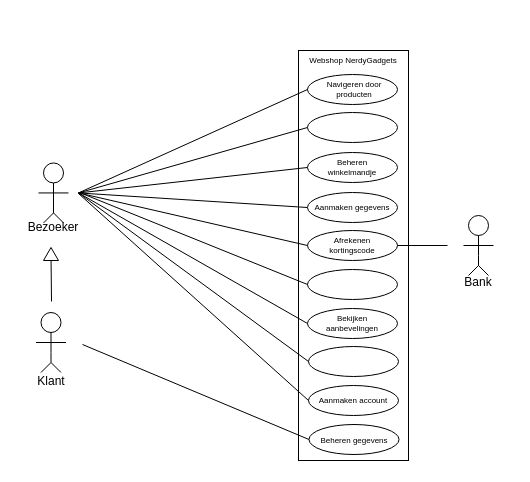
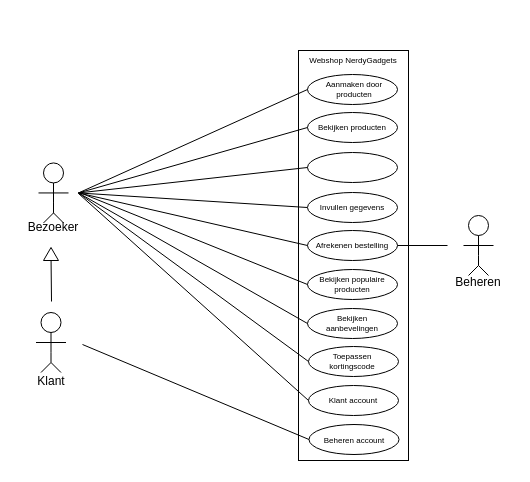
  <mxCell id="0" />
  <mxCell id="1" parent="0" />
  <mxCell id="2" style="edgeStyle=orthogonalEdgeStyle;rounded=0;orthogonalLoop=1;jettySize=auto;html=1;exitX=0.5;exitY=1;exitDx=0;exitDy=0;" edge="1" parent="1" source="3"><mxGeometry relative="1" as="geometry"><mxPoint x="353" y="459.2" as="targetPoint" /></mxGeometry></mxCell>
  <mxCell id="3" value="" style="rounded=0;whiteSpace=wrap;html=1;" parent="1" vertex="1"><mxGeometry x="298" y="50" width="110" height="410" as="geometry" /></mxCell>
  <mxCell id="4" value="" style="ellipse;whiteSpace=wrap;html=1;" parent="1" vertex="1"><mxGeometry x="307" y="112" width="90" height="30" as="geometry" /></mxCell>
  <mxCell id="5" value="Webshop NerdyGadgets" style="text;html=1;strokeColor=none;fillColor=none;align=center;verticalAlign=middle;whiteSpace=wrap;rounded=0;fontSize=8;" parent="1" vertex="1"><mxGeometry x="278" y="20" width="150" height="80" as="geometry" /></mxCell>
+ <mxCell id="6" value="Bekijken producten" style="text;html=1;strokeColor=none;fillColor=none;align=center;verticalAlign=middle;whiteSpace=wrap;rounded=0;fontSize=8;" parent="1" vertex="1"><mxGeometry x="312" y="112" width="80" height="30" as="geometry" /></mxCell>
  <mxCell id="7" value="" style="ellipse;whiteSpace=wrap;html=1;" parent="1" vertex="1"><mxGeometry x="307" y="74" width="90" height="30" as="geometry" /></mxCell>
- <mxCell id="8" value="Navigeren door producten" style="text;html=1;strokeColor=none;fillColor=none;align=center;verticalAlign=middle;whiteSpace=wrap;rounded=0;fontSize=8;" parent="1" vertex="1"><mxGeometry x="313.5" y="74" width="80" height="30" as="geometry" /></mxCell>
+ <mxCell id="8" value="Aanmaken door producten" style="text;html=1;strokeColor=none;fillColor=none;align=center;verticalAlign=middle;whiteSpace=wrap;rounded=0;fontSize=8;" parent="1" vertex="1"><mxGeometry x="313.5" y="74" width="80" height="30" as="geometry" /></mxCell>
  <mxCell id="9" value="" style="ellipse;whiteSpace=wrap;html=1;" parent="1" vertex="1"><mxGeometry x="307" y="152" width="90" height="30" as="geometry" /></mxCell>
  <mxCell id="10" value="" style="ellipse;whiteSpace=wrap;html=1;" parent="1" vertex="1"><mxGeometry x="307" y="308" width="90" height="30" as="geometry" /></mxCell>
- <mxCell id="11" value="Beheren winkelmandje" style="text;html=1;strokeColor=none;fillColor=none;align=center;verticalAlign=middle;whiteSpace=wrap;rounded=0;fontSize=8;" parent="1" vertex="1"><mxGeometry x="312" y="152.45" width="80" height="30" as="geometry" /></mxCell>
  <mxCell id="12" value="Bekijken aanbevelingen" style="text;html=1;strokeColor=none;fillColor=none;align=center;verticalAlign=middle;whiteSpace=wrap;rounded=0;fontSize=8;" parent="1" vertex="1"><mxGeometry x="312" y="308" width="80" height="30" as="geometry" /></mxCell>
  <mxCell id="13" value="" style="ellipse;whiteSpace=wrap;html=1;" parent="1" vertex="1"><mxGeometry x="308" y="385" width="90" height="30" as="geometry" /></mxCell>
- <mxCell id="14" value="&lt;div&gt;Aanmaken account&lt;br&gt;&lt;/div&gt;" style="text;html=1;strokeColor=none;fillColor=none;align=center;verticalAlign=middle;whiteSpace=wrap;rounded=0;fontSize=8;" parent="1" vertex="1"><mxGeometry x="313" y="385" width="80" height="30" as="geometry" /></mxCell>
+ <mxCell id="14" value="&lt;div&gt;Klant account&lt;br&gt;&lt;/div&gt;" style="text;html=1;strokeColor=none;fillColor=none;align=center;verticalAlign=middle;whiteSpace=wrap;rounded=0;fontSize=8;" parent="1" vertex="1"><mxGeometry x="313" y="385" width="80" height="30" as="geometry" /></mxCell>
  <mxCell id="15" value="" style="ellipse;whiteSpace=wrap;html=1;aspect=fixed;" parent="1" vertex="1"><mxGeometry x="468" y="215" width="20" height="20" as="geometry" /></mxCell>
  <mxCell id="16" value="" style="endArrow=none;html=1;rounded=0;entryX=0.5;entryY=1;entryDx=0;entryDy=0;" parent="1" target="15" edge="1"><mxGeometry width="50" height="50" relative="1" as="geometry"><mxPoint x="478" y="265" as="sourcePoint" /><mxPoint x="518" y="265" as="targetPoint" /><Array as="points"><mxPoint x="478" y="255" /></Array></mxGeometry></mxCell>
  <mxCell id="17" value="" style="endArrow=none;html=1;rounded=0;" parent="1" edge="1"><mxGeometry width="50" height="50" relative="1" as="geometry"><mxPoint x="463" y="245" as="sourcePoint" /><mxPoint x="493" y="245" as="targetPoint" /><Array as="points" /></mxGeometry></mxCell>
  <mxCell id="18" value="" style="endArrow=none;html=1;rounded=0;" parent="1" edge="1"><mxGeometry width="50" height="50" relative="1" as="geometry"><mxPoint x="468" y="275" as="sourcePoint" /><mxPoint x="488" y="275" as="targetPoint" /><Array as="points"><mxPoint x="478" y="265" /></Array></mxGeometry></mxCell>
  <mxCell id="19" value="" style="ellipse;whiteSpace=wrap;html=1;" parent="1" vertex="1"><mxGeometry x="308" y="346" width="90" height="30" as="geometry" /></mxCell>
+ <mxCell id="20" value="Toepassen kortingscode" style="text;html=1;strokeColor=none;fillColor=none;align=center;verticalAlign=middle;whiteSpace=wrap;rounded=0;fontSize=8;" parent="1" vertex="1"><mxGeometry x="312" y="346" width="80" height="30" as="geometry" /></mxCell>
  <mxCell id="21" value="" style="ellipse;whiteSpace=wrap;html=1;" parent="1" vertex="1"><mxGeometry x="307" y="230" width="90" height="30" as="geometry" /></mxCell>
- <mxCell id="22" value="Afrekenen kortingscode" style="text;html=1;strokeColor=none;fillColor=none;align=center;verticalAlign=middle;whiteSpace=wrap;rounded=0;fontSize=8;" parent="1" vertex="1"><mxGeometry x="312" y="230" width="80" height="30" as="geometry" /></mxCell>
+ <mxCell id="22" value="Afrekenen bestelling" style="text;html=1;strokeColor=none;fillColor=none;align=center;verticalAlign=middle;whiteSpace=wrap;rounded=0;fontSize=8;" parent="1" vertex="1"><mxGeometry x="312" y="230" width="80" height="30" as="geometry" /></mxCell>
  <mxCell id="23" style="edgeStyle=orthogonalEdgeStyle;rounded=0;orthogonalLoop=1;jettySize=auto;html=1;exitX=0.5;exitY=1;exitDx=0;exitDy=0;" edge="1" parent="1" source="3" target="3"><mxGeometry relative="1" as="geometry" /></mxCell>
- <mxCell id="24" value="Bank" style="text;html=1;strokeColor=none;fillColor=none;align=center;verticalAlign=middle;whiteSpace=wrap;rounded=0;" vertex="1" parent="1"><mxGeometry x="448" y="267" width="60" height="30" as="geometry" /></mxCell>
+ <mxCell id="24" value="Beheren" style="text;html=1;strokeColor=none;fillColor=none;align=center;verticalAlign=middle;whiteSpace=wrap;rounded=0;" vertex="1" parent="1"><mxGeometry x="448" y="267" width="60" height="30" as="geometry" /></mxCell>
  <mxCell id="25" value="" style="endArrow=none;html=1;rounded=0;exitX=1;exitY=0.5;exitDx=0;exitDy=0;" edge="1" parent="1" source="21"><mxGeometry width="50" height="50" relative="1" as="geometry"><mxPoint x="397" y="207" as="sourcePoint" /><mxPoint x="447" y="245" as="targetPoint" /><Array as="points" /></mxGeometry></mxCell>
  <mxCell id="26" value="" style="ellipse;whiteSpace=wrap;html=1;aspect=fixed;" vertex="1" parent="1"><mxGeometry x="43" y="162.45" width="20" height="20" as="geometry" /></mxCell>
  <mxCell id="27" value="" style="endArrow=none;html=1;rounded=0;entryX=0.5;entryY=1;entryDx=0;entryDy=0;" edge="1" parent="1" target="26"><mxGeometry width="50" height="50" relative="1" as="geometry"><mxPoint x="53" y="212.45" as="sourcePoint" /><mxPoint x="93" y="212.45" as="targetPoint" /><Array as="points"><mxPoint x="53" y="202.45" /></Array></mxGeometry></mxCell>
  <mxCell id="28" value="" style="endArrow=none;html=1;rounded=0;" edge="1" parent="1"><mxGeometry width="50" height="50" relative="1" as="geometry"><mxPoint x="38" y="192.45" as="sourcePoint" /><mxPoint x="68" y="192.45" as="targetPoint" /><Array as="points" /></mxGeometry></mxCell>
  <mxCell id="29" value="" style="endArrow=none;html=1;rounded=0;" edge="1" parent="1"><mxGeometry width="50" height="50" relative="1" as="geometry"><mxPoint x="43" y="222.45" as="sourcePoint" /><mxPoint x="63" y="222.45" as="targetPoint" /><Array as="points"><mxPoint x="53" y="212.45" /></Array></mxGeometry></mxCell>
  <mxCell id="30" value="" style="ellipse;whiteSpace=wrap;html=1;aspect=fixed;" vertex="1" parent="1"><mxGeometry x="40.5" y="312" width="20" height="20" as="geometry" /></mxCell>
  <mxCell id="31" value="" style="endArrow=none;html=1;rounded=0;entryX=0.5;entryY=1;entryDx=0;entryDy=0;" edge="1" parent="1" target="30"><mxGeometry width="50" height="50" relative="1" as="geometry"><mxPoint x="50.5" y="362" as="sourcePoint" /><mxPoint x="90.5" y="362" as="targetPoint" /><Array as="points"><mxPoint x="50.5" y="352" /></Array></mxGeometry></mxCell>
  <mxCell id="32" value="" style="endArrow=none;html=1;rounded=0;" edge="1" parent="1"><mxGeometry width="50" height="50" relative="1" as="geometry"><mxPoint x="35.5" y="342" as="sourcePoint" /><mxPoint x="65.5" y="342" as="targetPoint" /><Array as="points" /></mxGeometry></mxCell>
  <mxCell id="33" value="" style="endArrow=none;html=1;rounded=0;" edge="1" parent="1"><mxGeometry width="50" height="50" relative="1" as="geometry"><mxPoint x="40.5" y="372" as="sourcePoint" /><mxPoint x="60.5" y="372" as="targetPoint" /><Array as="points"><mxPoint x="50.5" y="362" /></Array></mxGeometry></mxCell>
  <mxCell id="34" value="" style="endArrow=none;html=1;rounded=0;entryX=0;entryY=0.5;entryDx=0;entryDy=0;" edge="1" parent="1" target="19"><mxGeometry width="50" height="50" relative="1" as="geometry"><mxPoint x="78" y="192.45" as="sourcePoint" /><mxPoint x="218" y="112.45" as="targetPoint" /></mxGeometry></mxCell>
  <mxCell id="35" value="" style="endArrow=none;html=1;rounded=0;entryX=0;entryY=0.5;entryDx=0;entryDy=0;" edge="1" parent="1" target="7"><mxGeometry width="50" height="50" relative="1" as="geometry"><mxPoint x="78" y="192.45" as="sourcePoint" /><mxPoint x="317" y="97.45" as="targetPoint" /></mxGeometry></mxCell>
  <mxCell id="36" value="" style="endArrow=none;html=1;rounded=0;entryX=0;entryY=0.5;entryDx=0;entryDy=0;" edge="1" parent="1" target="21"><mxGeometry width="50" height="50" relative="1" as="geometry"><mxPoint x="78" y="192.45" as="sourcePoint" /><mxPoint x="337" y="117.45" as="targetPoint" /></mxGeometry></mxCell>
  <mxCell id="37" value="" style="endArrow=none;html=1;rounded=0;entryX=0;entryY=0.5;entryDx=0;entryDy=0;" edge="1" parent="1" target="4"><mxGeometry width="50" height="50" relative="1" as="geometry"><mxPoint x="78" y="192.45" as="sourcePoint" /><mxPoint x="347" y="127.45" as="targetPoint" /></mxGeometry></mxCell>
  <mxCell id="38" value="" style="endArrow=none;html=1;rounded=0;entryX=0;entryY=0.5;entryDx=0;entryDy=0;" edge="1" parent="1" target="9"><mxGeometry width="50" height="50" relative="1" as="geometry"><mxPoint x="78" y="192.45" as="sourcePoint" /><mxPoint x="357" y="137.45" as="targetPoint" /></mxGeometry></mxCell>
  <mxCell id="39" value="" style="endArrow=none;html=1;rounded=0;entryX=0;entryY=0.5;entryDx=0;entryDy=0;" edge="1" parent="1" target="10"><mxGeometry width="50" height="50" relative="1" as="geometry"><mxPoint x="78" y="192.45" as="sourcePoint" /><mxPoint x="367" y="147.45" as="targetPoint" /></mxGeometry></mxCell>
  <mxCell id="40" value="" style="endArrow=none;html=1;rounded=0;entryX=0;entryY=0.5;entryDx=0;entryDy=0;" edge="1" parent="1"><mxGeometry width="50" height="50" relative="1" as="geometry"><mxPoint x="78" y="192.45" as="sourcePoint" /><mxPoint x="307" y="207" as="targetPoint" /></mxGeometry></mxCell>
  <mxCell id="41" value="Bezoeker" style="text;html=1;strokeColor=none;fillColor=none;align=center;verticalAlign=middle;whiteSpace=wrap;rounded=0;" vertex="1" parent="1"><mxGeometry x="23" y="212.45" width="60" height="30" as="geometry" /></mxCell>
  <mxCell id="42" value="Klant" style="text;html=1;strokeColor=none;fillColor=none;align=center;verticalAlign=middle;whiteSpace=wrap;rounded=0;" vertex="1" parent="1"><mxGeometry x="20.5" y="366" width="60" height="30" as="geometry" /></mxCell>
  <mxCell id="43" value="" style="ellipse;whiteSpace=wrap;html=1;" vertex="1" parent="1"><mxGeometry x="307" y="269" width="90" height="30" as="geometry" /></mxCell>
+ <mxCell id="44" value="Bekijken populaire producten" style="text;html=1;strokeColor=none;fillColor=none;align=center;verticalAlign=middle;whiteSpace=wrap;rounded=0;fontSize=8;" vertex="1" parent="1"><mxGeometry x="312" y="269" width="80" height="30" as="geometry" /></mxCell>
  <mxCell id="45" value="" style="endArrow=none;html=1;rounded=0;entryX=0;entryY=0.5;entryDx=0;entryDy=0;" edge="1" parent="1" target="43"><mxGeometry width="50" height="50" relative="1" as="geometry"><mxPoint x="79" y="192" as="sourcePoint" /><mxPoint x="317" y="297" as="targetPoint" /></mxGeometry></mxCell>
  <mxCell id="46" value="" style="endArrow=none;html=1;rounded=0;entryX=0;entryY=0.5;entryDx=0;entryDy=0;" edge="1" parent="1" target="52"><mxGeometry width="50" height="50" relative="1" as="geometry"><mxPoint x="82" y="344" as="sourcePoint" /><mxPoint x="307" y="207" as="targetPoint" /></mxGeometry></mxCell>
  <mxCell id="47" value="" style="ellipse;whiteSpace=wrap;html=1;" vertex="1" parent="1"><mxGeometry x="307" y="192" width="90" height="30" as="geometry" /></mxCell>
- <mxCell id="48" value="Aanmaken gegevens" style="text;html=1;strokeColor=none;fillColor=none;align=center;verticalAlign=middle;whiteSpace=wrap;rounded=0;fontSize=8;" vertex="1" parent="1"><mxGeometry x="312" y="192" width="80" height="30" as="geometry" /></mxCell>
+ <mxCell id="48" value="Invullen gegevens" style="text;html=1;strokeColor=none;fillColor=none;align=center;verticalAlign=middle;whiteSpace=wrap;rounded=0;fontSize=8;" vertex="1" parent="1"><mxGeometry x="312" y="192" width="80" height="30" as="geometry" /></mxCell>
  <mxCell id="49" value="" style="endArrow=none;html=1;rounded=0;" edge="1" parent="1" source="51"><mxGeometry width="50" height="50" relative="1" as="geometry"><mxPoint x="53" y="303" as="sourcePoint" /><mxPoint x="53" y="258" as="targetPoint" /></mxGeometry></mxCell>
  <mxCell id="50" value="" style="endArrow=none;html=1;rounded=0;" edge="1" parent="1" target="51"><mxGeometry width="50" height="50" relative="1" as="geometry"><mxPoint x="51" y="301" as="sourcePoint" /><mxPoint x="53" y="258" as="targetPoint" /></mxGeometry></mxCell>
  <mxCell id="51" value="" style="triangle;whiteSpace=wrap;html=1;direction=north;" vertex="1" parent="1"><mxGeometry x="43" y="247" width="15" height="13" as="geometry" /></mxCell>
- <mxCell id="52" value="&lt;font style=&quot;font-size: 8px;&quot;&gt;Beheren gegevens&lt;/font&gt;" style="ellipse;whiteSpace=wrap;html=1;" vertex="1" parent="1"><mxGeometry x="308.5" y="424" width="90" height="30" as="geometry" /></mxCell>
+ <mxCell id="52" value="&lt;font style=&quot;font-size: 8px;&quot;&gt;Beheren account&lt;/font&gt;" style="ellipse;whiteSpace=wrap;html=1;" vertex="1" parent="1"><mxGeometry x="308.5" y="424" width="90" height="30" as="geometry" /></mxCell>
  <mxCell id="53" value="" style="endArrow=none;html=1;rounded=0;entryX=0;entryY=0.5;entryDx=0;entryDy=0;" edge="1" parent="1" target="13"><mxGeometry width="50" height="50" relative="1" as="geometry"><mxPoint x="78" y="193" as="sourcePoint" /><mxPoint x="319" y="449" as="targetPoint" /></mxGeometry></mxCell>
